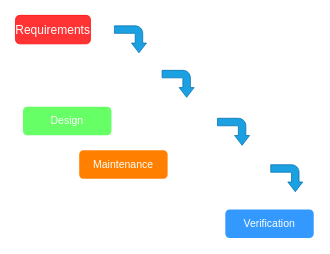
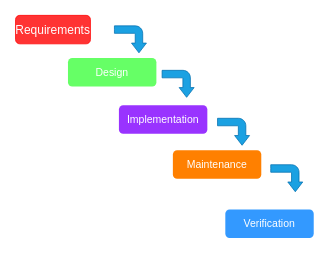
  <mxCell id="0" />
  <mxCell id="1" parent="0" />
  <mxCell id="2" value="&lt;font style=&quot;color: rgb(255, 255, 255);&quot; size=&quot;3&quot;&gt;Requirements&lt;/font&gt;" style="rounded=1;whiteSpace=wrap;html=1;strokeColor=light-dark(#FF0000,#FFFFFF);fillColor=light-dark(#FF3333,var(--ge-dark-color, #121212));" vertex="1" parent="1"><mxGeometry x="20" y="20" width="100" height="38" as="geometry" /></mxCell>
- <mxCell id="3" value="&lt;font style=&quot;font-size: 14px; color: rgb(255, 255, 255);&quot;&gt;Design&lt;/font&gt;" style="rounded=1;whiteSpace=wrap;html=1;fillColor=light-dark(#66FF66,var(--ge-dark-color, #121212));strokeColor=none;" vertex="1" parent="1"><mxGeometry x="30" y="142" width="118" height="38" as="geometry" /></mxCell>
- <mxCell id="5" value="&lt;font style=&quot;font-size: 14px; color: rgb(255, 255, 255);&quot;&gt;Maintenance&lt;/font&gt;" style="rounded=1;whiteSpace=wrap;html=1;fillColor=light-dark(#FF8000,var(--ge-dark-color, #121212));strokeColor=none;" vertex="1" parent="1"><mxGeometry x="105" y="200" width="118" height="38" as="geometry" /></mxCell>
+ <mxCell id="3" value="&lt;font style=&quot;font-size: 14px; color: rgb(255, 255, 255);&quot;&gt;Design&lt;/font&gt;" style="rounded=1;whiteSpace=wrap;html=1;fillColor=light-dark(#66FF66,var(--ge-dark-color, #121212));strokeColor=none;" vertex="1" parent="1"><mxGeometry x="90" y="77" width="118" height="38" as="geometry" /></mxCell>
+ <mxCell id="4" value="&lt;font style=&quot;font-size: 14px; color: rgb(255, 255, 255);&quot;&gt;Implementation&lt;/font&gt;" style="rounded=1;whiteSpace=wrap;html=1;fillColor=light-dark(#9933FF,var(--ge-dark-color, #121212));strokeColor=none;" vertex="1" parent="1"><mxGeometry x="158" y="140" width="118" height="38" as="geometry" /></mxCell>
+ <mxCell id="5" value="&lt;font style=&quot;font-size: 14px; color: rgb(255, 255, 255);&quot;&gt;Maintenance&lt;/font&gt;" style="rounded=1;whiteSpace=wrap;html=1;fillColor=light-dark(#FF8000,var(--ge-dark-color, #121212));strokeColor=none;" vertex="1" parent="1"><mxGeometry x="230" y="200" width="118" height="38" as="geometry" /></mxCell>
  <mxCell id="6" value="&lt;font style=&quot;font-size: 14px; color: rgb(255, 255, 255);&quot;&gt;Verification&lt;/font&gt;" style="rounded=1;whiteSpace=wrap;html=1;fillColor=light-dark(#3399FF,var(--ge-dark-color, #121212));strokeColor=none;" vertex="1" parent="1"><mxGeometry x="300" y="279" width="118" height="38" as="geometry" /></mxCell>
  <mxCell id="7" value="" style="html=1;shadow=0;dashed=0;align=center;verticalAlign=middle;shape=mxgraph.arrows2.bendArrow;dy=5;dx=13;notch=0;arrowHead=20;rounded=1;rotation=90;fillColor=#1ba1e2;strokeColor=#006EAF;fontColor=#ffffff;" vertex="1" parent="1"><mxGeometry x="155.38" y="30.63" width="36" height="42.75" as="geometry" /></mxCell>
  <mxCell id="8" value="" style="html=1;shadow=0;dashed=0;align=center;verticalAlign=middle;shape=mxgraph.arrows2.bendArrow;dy=5;dx=13;notch=0;arrowHead=20;rounded=1;rotation=90;fillColor=#1ba1e2;strokeColor=#006EAF;fontColor=#ffffff;" vertex="1" parent="1"><mxGeometry x="219" y="90" width="36" height="42.75" as="geometry" /></mxCell>
  <mxCell id="9" value="" style="html=1;shadow=0;dashed=0;align=center;verticalAlign=middle;shape=mxgraph.arrows2.bendArrow;dy=5;dx=13;notch=0;arrowHead=20;rounded=1;rotation=90;fillColor=#1ba1e2;strokeColor=#006EAF;fontColor=#ffffff;" vertex="1" parent="1"><mxGeometry x="293" y="154" width="36" height="42.75" as="geometry" /></mxCell>
  <mxCell id="10" value="" style="html=1;shadow=0;dashed=0;align=center;verticalAlign=middle;shape=mxgraph.arrows2.bendArrow;dy=5;dx=13;notch=0;arrowHead=20;rounded=1;rotation=90;fillColor=#1ba1e2;strokeColor=#006EAF;fontColor=#ffffff;" vertex="1" parent="1"><mxGeometry x="364" y="216" width="36" height="42.75" as="geometry" /></mxCell>
